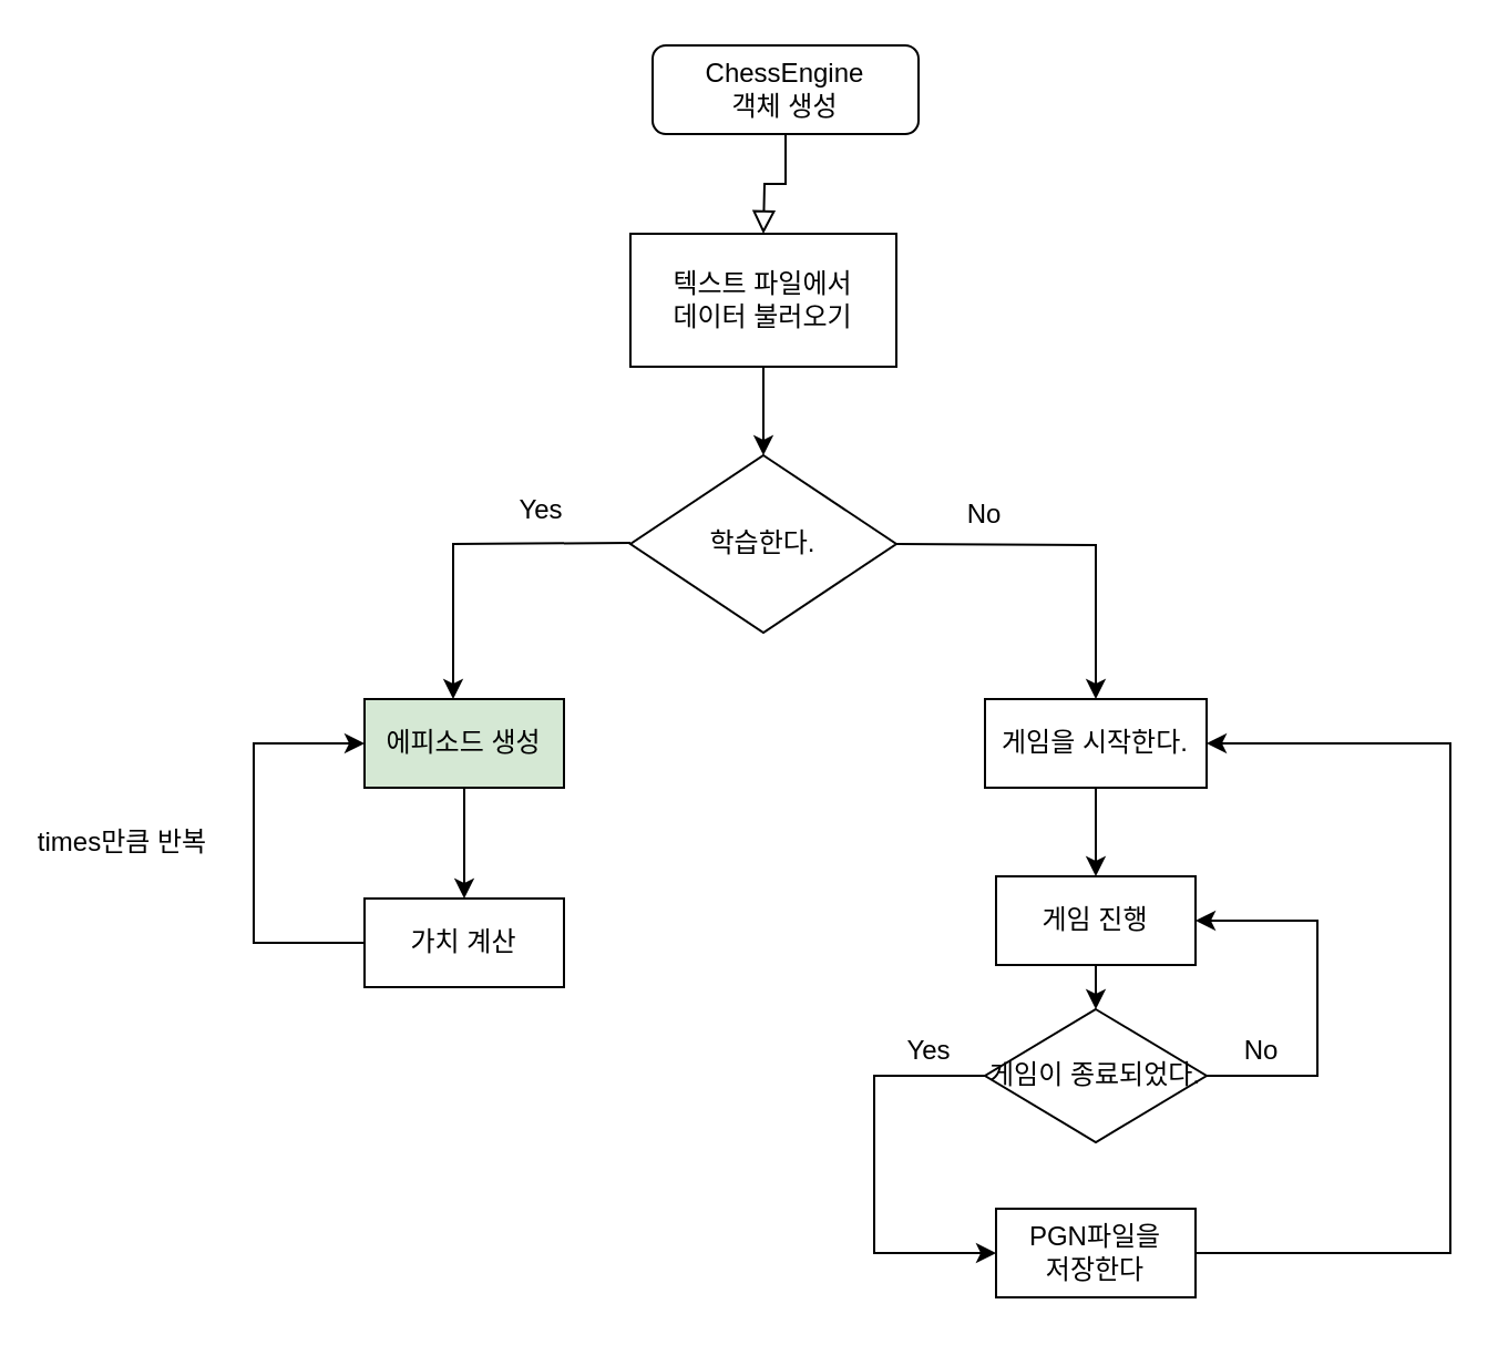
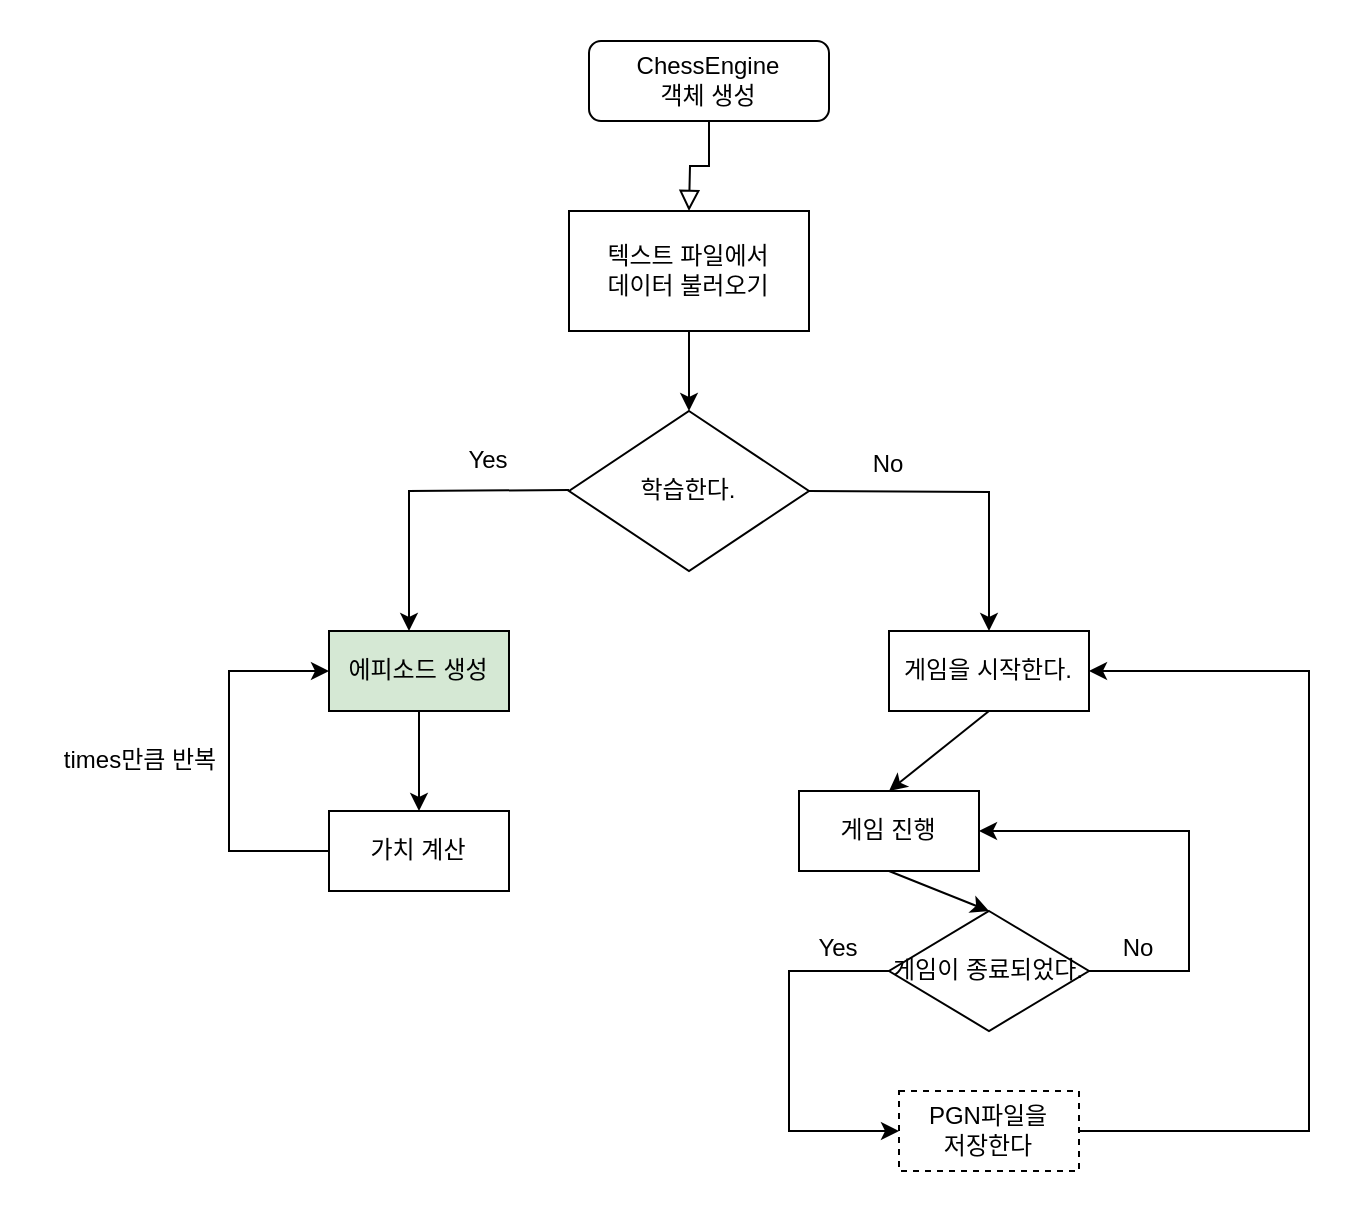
  <mxCell id="0" />
  <mxCell id="1" parent="0" />
  <mxCell id="2" value="" style="rounded=0;html=1;jettySize=auto;orthogonalLoop=1;fontSize=11;endArrow=block;endFill=0;endSize=8;strokeWidth=1;shadow=0;labelBackgroundColor=none;edgeStyle=orthogonalEdgeStyle;" parent="1" source="3" edge="1"><mxGeometry relative="1" as="geometry"><mxPoint x="344" y="105" as="targetPoint" /></mxGeometry></mxCell>
  <mxCell id="3" value="ChessEngine&lt;br&gt;객체 생성" style="rounded=1;whiteSpace=wrap;html=1;fontSize=12;glass=0;strokeWidth=1;shadow=0;" parent="1" vertex="1"><mxGeometry x="294" y="20" width="120" height="40" as="geometry" /></mxCell>
  <mxCell id="4" value="텍스트 파일에서 &lt;br&gt;데이터 불러오기" style="rounded=0;whiteSpace=wrap;html=1;" vertex="1" parent="1"><mxGeometry x="284" y="105" width="120" height="60" as="geometry" /></mxCell>
  <mxCell id="5" value="" style="endArrow=classic;html=1;rounded=0;exitX=0.5;exitY=1;exitDx=0;exitDy=0;" edge="1" parent="1" source="4"><mxGeometry width="50" height="50" relative="1" as="geometry"><mxPoint x="374" y="345" as="sourcePoint" /><mxPoint x="344" y="205" as="targetPoint" /></mxGeometry></mxCell>
  <mxCell id="6" value="학습한다." style="rhombus;whiteSpace=wrap;html=1;" vertex="1" parent="1"><mxGeometry x="284" y="205" width="120" height="80" as="geometry" /></mxCell>
  <mxCell id="7" value="" style="endArrow=classic;html=1;rounded=0;exitX=0;exitY=0.5;exitDx=0;exitDy=0;" edge="1" parent="1"><mxGeometry width="50" height="50" relative="1" as="geometry"><mxPoint x="284" y="244.5" as="sourcePoint" /><mxPoint x="204" y="315" as="targetPoint" /><Array as="points"><mxPoint x="204" y="245" /></Array></mxGeometry></mxCell>
  <mxCell id="8" value="Yes" style="text;html=1;strokeColor=none;fillColor=none;align=center;verticalAlign=middle;whiteSpace=wrap;rounded=0;" vertex="1" parent="1"><mxGeometry x="214" y="215" width="60" height="30" as="geometry" /></mxCell>
  <mxCell id="9" value="No" style="text;html=1;strokeColor=none;fillColor=none;align=center;verticalAlign=middle;whiteSpace=wrap;rounded=0;" vertex="1" parent="1"><mxGeometry x="414" y="217" width="60" height="30" as="geometry" /></mxCell>
  <mxCell id="10" value="" style="endArrow=classic;html=1;rounded=0;exitX=0;exitY=0.5;exitDx=0;exitDy=0;" edge="1" parent="1"><mxGeometry width="50" height="50" relative="1" as="geometry"><mxPoint x="404" y="245" as="sourcePoint" /><mxPoint x="494" y="315" as="targetPoint" /><Array as="points"><mxPoint x="494" y="245.5" /></Array></mxGeometry></mxCell>
  <mxCell id="11" value="에피소드 생성" style="rounded=0;whiteSpace=wrap;html=1;fillColor=#d5e8d4;" vertex="1" parent="1"><mxGeometry x="164" y="315" width="90" height="40" as="geometry" /></mxCell>
  <mxCell id="12" value="" style="endArrow=classic;html=1;rounded=0;exitX=0.5;exitY=1;exitDx=0;exitDy=0;" edge="1" parent="1" source="11" target="13"><mxGeometry width="50" height="50" relative="1" as="geometry"><mxPoint x="374" y="345" as="sourcePoint" /><mxPoint x="394" y="355" as="targetPoint" /></mxGeometry></mxCell>
  <mxCell id="13" value="가치 계산" style="rounded=0;whiteSpace=wrap;html=1;" vertex="1" parent="1"><mxGeometry x="164" y="405" width="90" height="40" as="geometry" /></mxCell>
  <mxCell id="14" value="" style="endArrow=classic;html=1;rounded=0;entryX=0;entryY=0.5;entryDx=0;entryDy=0;exitX=0;exitY=0.5;exitDx=0;exitDy=0;" edge="1" parent="1" source="13" target="11"><mxGeometry width="50" height="50" relative="1" as="geometry"><mxPoint x="164" y="430" as="sourcePoint" /><mxPoint x="164" y="340" as="targetPoint" /><Array as="points"><mxPoint x="114" y="425" /><mxPoint x="114" y="335" /></Array></mxGeometry></mxCell>
- <mxCell id="15" value="times만큼 반복" style="text;html=1;strokeColor=none;fillColor=none;align=center;verticalAlign=middle;whiteSpace=wrap;rounded=0;" vertex="1" parent="1"><mxGeometry x="5" y="365" width="100" height="30" as="geometry" /></mxCell>
+ <mxCell id="15" value="times만큼 반복" style="text;html=1;strokeColor=none;fillColor=none;align=center;verticalAlign=middle;whiteSpace=wrap;rounded=0;" vertex="1" parent="1"><mxGeometry x="20" y="365" width="100" height="30" as="geometry" /></mxCell>
  <mxCell id="16" value="게임을 시작한다." style="rounded=0;whiteSpace=wrap;html=1;" vertex="1" parent="1"><mxGeometry x="444" y="315" width="100" height="40" as="geometry" /></mxCell>
- <mxCell id="17" value="게임 진행" style="rounded=0;whiteSpace=wrap;html=1;" vertex="1" parent="1"><mxGeometry x="449" y="395" width="90" height="40" as="geometry" /></mxCell>
+ <mxCell id="17" value="게임 진행" style="rounded=0;whiteSpace=wrap;html=1;" vertex="1" parent="1"><mxGeometry x="399" y="395" width="90" height="40" as="geometry" /></mxCell>
  <mxCell id="18" value="게임이 종료되었다." style="rhombus;whiteSpace=wrap;html=1;" vertex="1" parent="1"><mxGeometry x="444" y="455" width="100" height="60" as="geometry" /></mxCell>
  <mxCell id="19" value="" style="endArrow=classic;html=1;rounded=0;exitX=1;exitY=0.5;exitDx=0;exitDy=0;entryX=1;entryY=0.5;entryDx=0;entryDy=0;" edge="1" parent="1" source="18" target="17"><mxGeometry width="50" height="50" relative="1" as="geometry"><mxPoint x="564" y="525" as="sourcePoint" /><mxPoint x="714" y="475" as="targetPoint" /><Array as="points"><mxPoint x="594" y="485" /><mxPoint x="594" y="415" /></Array></mxGeometry></mxCell>
  <mxCell id="20" value="No" style="text;html=1;strokeColor=none;fillColor=none;align=center;verticalAlign=middle;whiteSpace=wrap;rounded=0;" vertex="1" parent="1"><mxGeometry x="539" y="459" width="60" height="30" as="geometry" /></mxCell>
- <mxCell id="21" value="PGN파일을 &lt;br&gt;저장한다" style="rounded=0;whiteSpace=wrap;html=1;" vertex="1" parent="1"><mxGeometry x="449" y="545" width="90" height="40" as="geometry" /></mxCell>
+ <mxCell id="21" value="PGN파일을 &lt;br&gt;저장한다" style="rounded=0;whiteSpace=wrap;html=1;dashed=1;" vertex="1" parent="1"><mxGeometry x="449" y="545" width="90" height="40" as="geometry" /></mxCell>
  <mxCell id="22" value="" style="endArrow=classic;html=1;rounded=0;exitX=0;exitY=0.5;exitDx=0;exitDy=0;entryX=0;entryY=0.5;entryDx=0;entryDy=0;" edge="1" parent="1" source="18" target="21"><mxGeometry width="50" height="50" relative="1" as="geometry"><mxPoint x="414" y="445" as="sourcePoint" /><mxPoint x="464" y="395" as="targetPoint" /><Array as="points"><mxPoint x="394" y="485" /><mxPoint x="394" y="565" /></Array></mxGeometry></mxCell>
  <mxCell id="23" value="Yes" style="text;html=1;strokeColor=none;fillColor=none;align=center;verticalAlign=middle;whiteSpace=wrap;rounded=0;" vertex="1" parent="1"><mxGeometry x="389" y="459" width="60" height="30" as="geometry" /></mxCell>
  <mxCell id="24" value="" style="endArrow=classic;html=1;rounded=0;exitX=1;exitY=0.5;exitDx=0;exitDy=0;entryX=1;entryY=0.5;entryDx=0;entryDy=0;" edge="1" parent="1" source="21" target="16"><mxGeometry width="50" height="50" relative="1" as="geometry"><mxPoint x="539" y="570" as="sourcePoint" /><mxPoint x="589" y="520" as="targetPoint" /><Array as="points"><mxPoint x="654" y="565" /><mxPoint x="654" y="335" /></Array></mxGeometry></mxCell>
  <mxCell id="25" value="" style="endArrow=classic;html=1;rounded=0;exitX=0.5;exitY=1;exitDx=0;exitDy=0;entryX=0.5;entryY=0;entryDx=0;entryDy=0;" edge="1" parent="1" source="16" target="17"><mxGeometry width="50" height="50" relative="1" as="geometry"><mxPoint x="414" y="445" as="sourcePoint" /><mxPoint x="464" y="395" as="targetPoint" /></mxGeometry></mxCell>
  <mxCell id="26" value="" style="endArrow=classic;html=1;rounded=0;exitX=0.5;exitY=1;exitDx=0;exitDy=0;entryX=0.5;entryY=0;entryDx=0;entryDy=0;" edge="1" parent="1" source="17" target="18"><mxGeometry width="50" height="50" relative="1" as="geometry"><mxPoint x="414" y="445" as="sourcePoint" /><mxPoint x="464" y="395" as="targetPoint" /></mxGeometry></mxCell>
